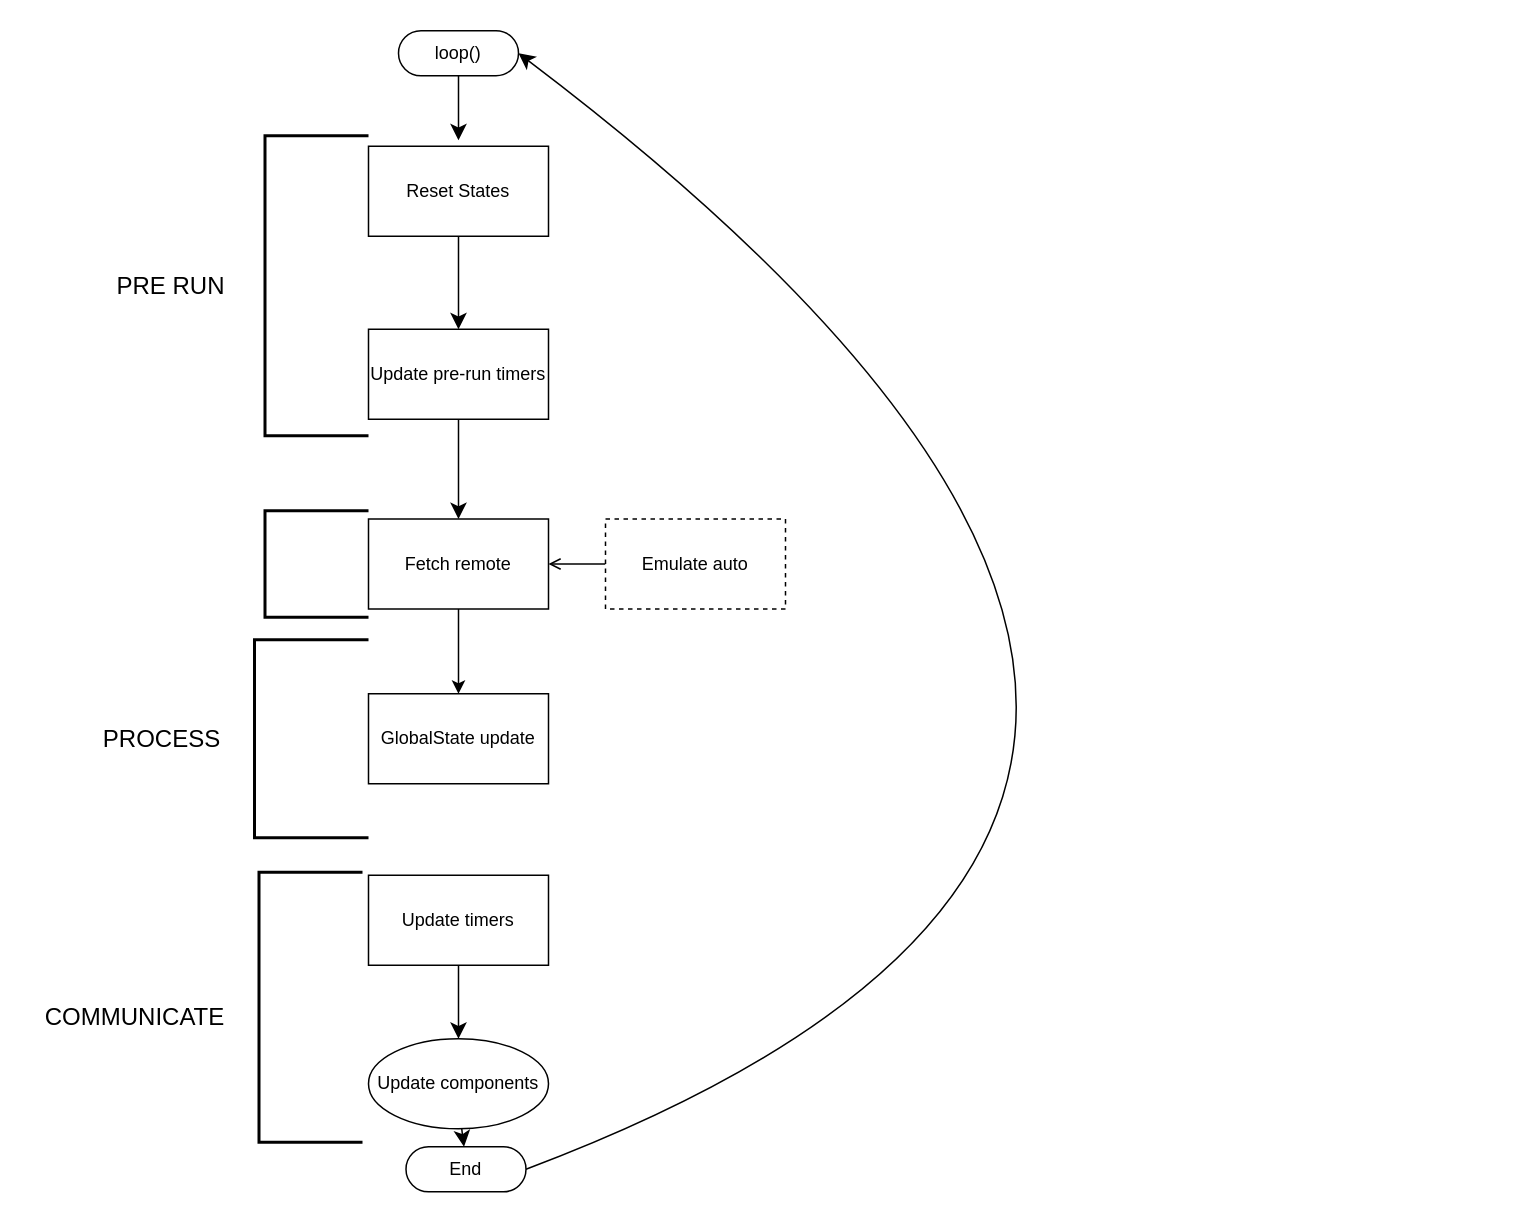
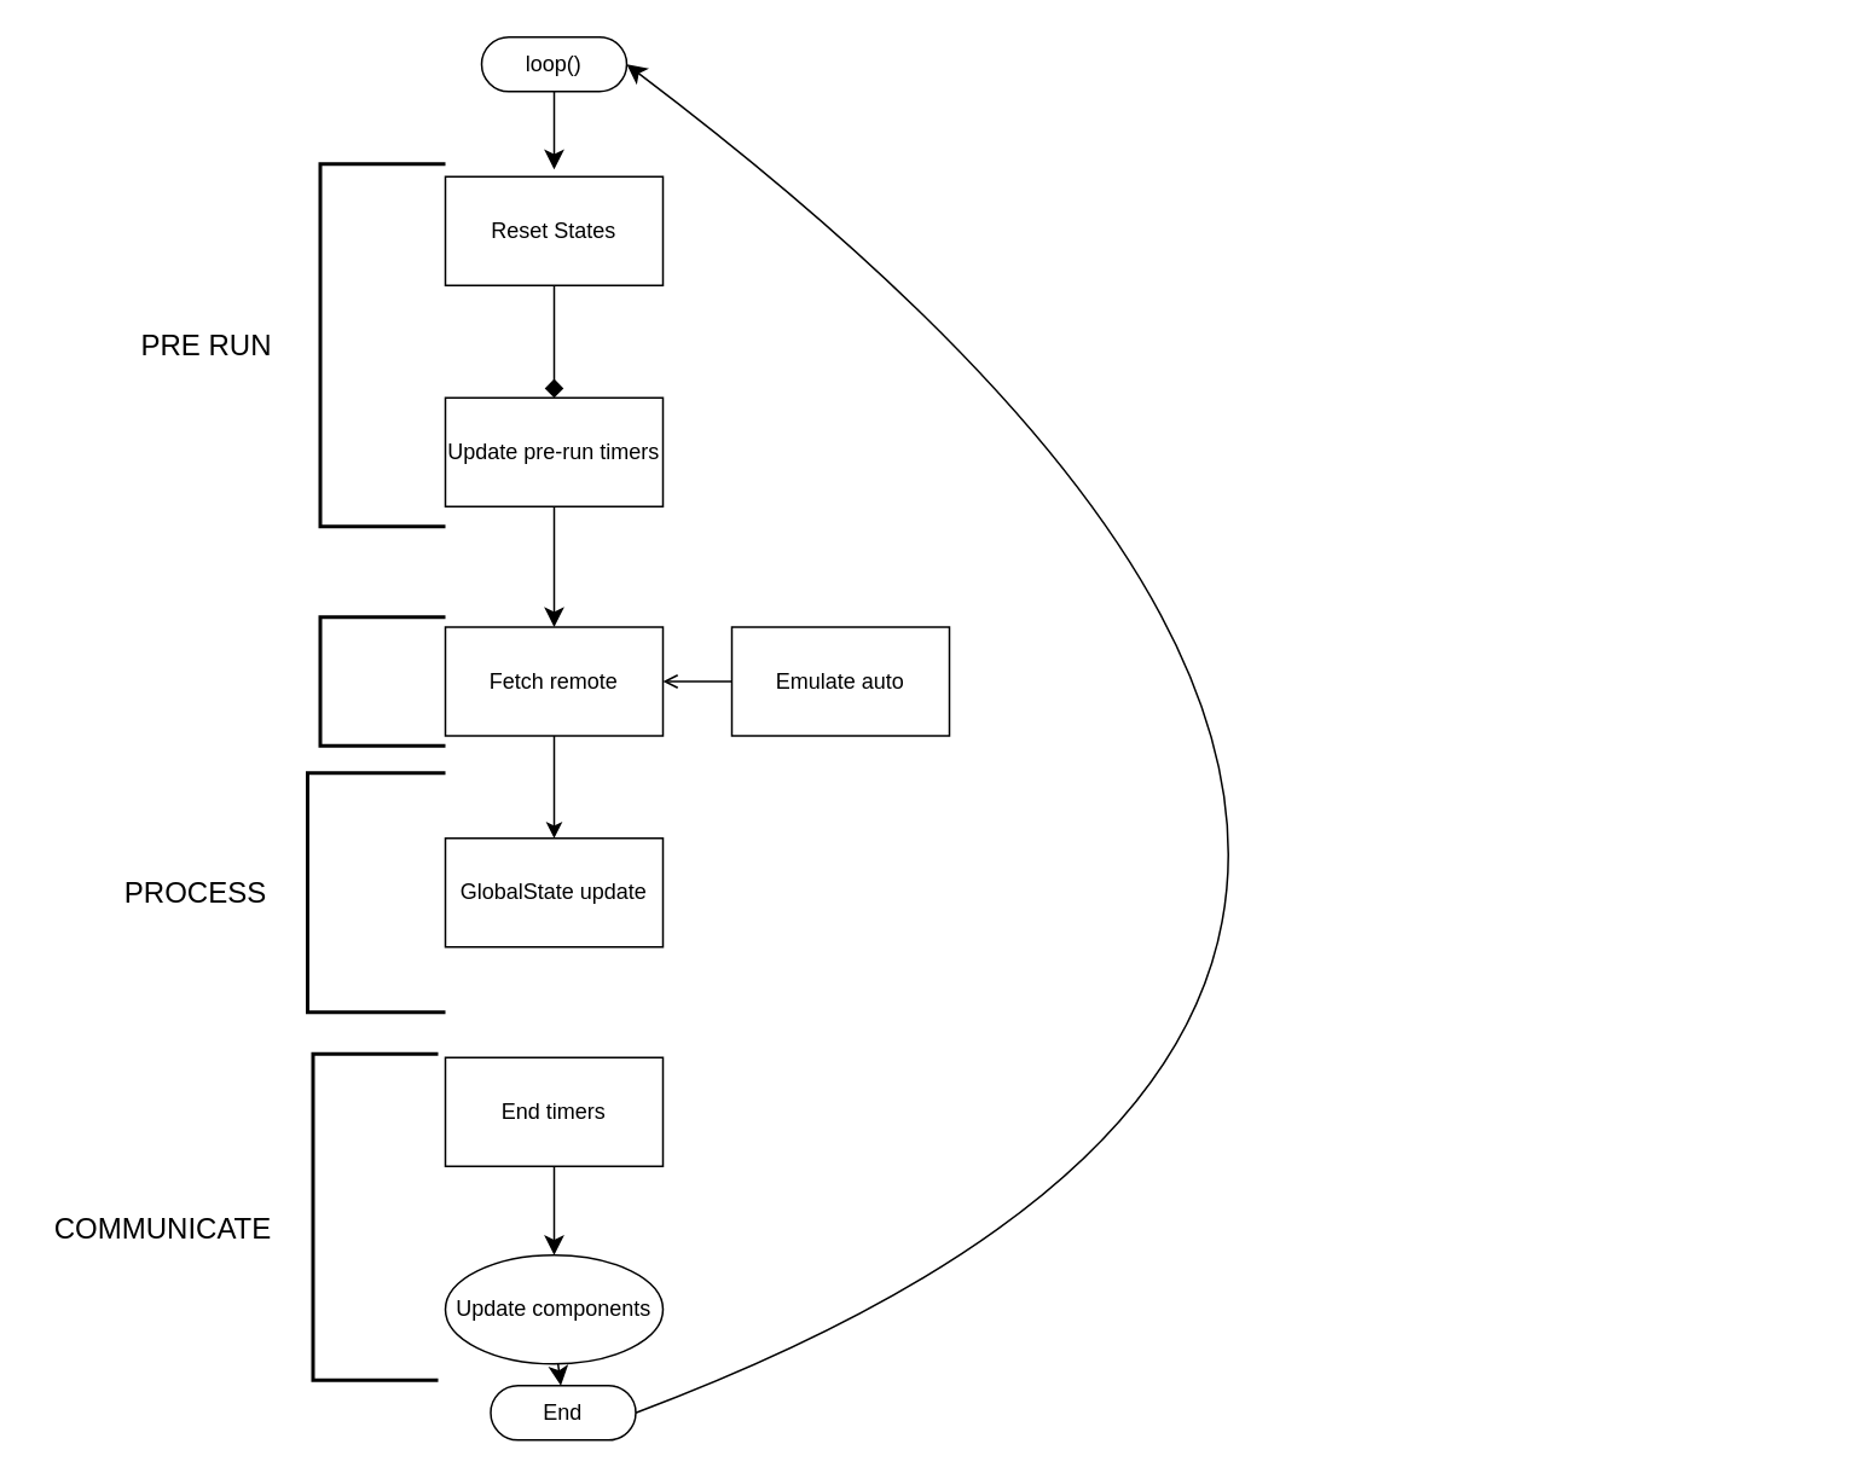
  <mxCell id="0" />
  <mxCell id="1" parent="0" />
  <mxCell id="2" style="edgeStyle=none;curved=1;rounded=0;orthogonalLoop=1;jettySize=auto;html=1;fontSize=12;startSize=8;endSize=8;" parent="1" target="10" edge="1"><mxGeometry relative="1" as="geometry"><mxPoint x="305" y="153" as="sourcePoint" /></mxGeometry></mxCell>
  <mxCell id="3" value="loop()" style="html=1;dashed=0;whiteSpace=wrap;shape=mxgraph.dfd.start" parent="1" vertex="1"><mxGeometry x="265" y="20" width="80" height="30" as="geometry" /></mxCell>
  <mxCell id="4" style="edgeStyle=none;html=1;" parent="1" source="5" target="12" edge="1"><mxGeometry relative="1" as="geometry" /></mxCell>
  <mxCell id="5" value="Fetch remote" style="rounded=0;whiteSpace=wrap;html=1;" parent="1" vertex="1"><mxGeometry x="245" y="345.5" width="120" height="60" as="geometry" /></mxCell>
  <mxCell id="6" style="edgeStyle=none;curved=1;rounded=0;orthogonalLoop=1;jettySize=auto;html=1;fontSize=12;startSize=8;endSize=8;exitX=1;exitY=0.5;exitDx=0;exitDy=0;entryX=1;entryY=0.5;entryDx=0;entryDy=0;entryPerimeter=0;exitPerimeter=0;" parent="1" source="21" target="3" edge="1"><mxGeometry relative="1" as="geometry"><Array as="points"><mxPoint x="1003" y="533" /></Array></mxGeometry></mxCell>
  <mxCell id="7" style="edgeStyle=none;curved=1;rounded=0;orthogonalLoop=1;jettySize=auto;html=1;fontSize=12;startSize=8;endSize=8;" parent="1" source="8" target="21" edge="1"><mxGeometry relative="1" as="geometry" /></mxCell>
  <mxCell id="8" value="Update components" style="ellipse;whiteSpace=wrap;html=1;" parent="1" vertex="1"><mxGeometry x="245" y="692" width="120" height="60" as="geometry" /></mxCell>
  <mxCell id="9" style="edgeStyle=none;curved=1;rounded=0;orthogonalLoop=1;jettySize=auto;html=1;fontSize=12;startSize=8;endSize=8;" parent="1" source="26" target="5" edge="1"><mxGeometry relative="1" as="geometry" /></mxCell>
  <mxCell id="10" value="Reset States" style="rounded=0;whiteSpace=wrap;html=1;" parent="1" vertex="1"><mxGeometry x="245" y="97" width="120" height="60" as="geometry" /></mxCell>
  <mxCell id="11" style="edgeStyle=none;curved=1;rounded=0;orthogonalLoop=1;jettySize=auto;html=1;fontSize=12;startSize=8;endSize=8;" parent="1" source="22" target="8" edge="1"><mxGeometry relative="1" as="geometry" /></mxCell>
  <mxCell id="12" value="GlobalState update" style="rounded=0;whiteSpace=wrap;html=1;" parent="1" vertex="1"><mxGeometry x="245" y="462" width="120" height="60" as="geometry" /></mxCell>
  <mxCell id="13" value="" style="strokeWidth=2;html=1;shape=mxgraph.flowchart.annotation_1;align=left;pointerEvents=1;" parent="1" vertex="1"><mxGeometry x="176" y="340" width="69" height="71" as="geometry" /></mxCell>
  <mxCell id="14" value="" style="strokeWidth=2;html=1;shape=mxgraph.flowchart.annotation_1;align=left;pointerEvents=1;" parent="1" vertex="1"><mxGeometry x="172" y="581" width="69" height="180" as="geometry" /></mxCell>
  <mxCell id="15" value="COMMUNICATE" style="text;html=1;align=center;verticalAlign=middle;resizable=0;points=[];autosize=1;strokeColor=none;fillColor=none;fontSize=16;" parent="1" vertex="1"><mxGeometry x="20" y="661" width="138" height="31" as="geometry" /></mxCell>
  <mxCell id="16" value="" style="strokeWidth=2;html=1;shape=mxgraph.flowchart.annotation_1;align=left;pointerEvents=1;" parent="1" vertex="1"><mxGeometry x="169" y="426" width="76" height="132" as="geometry" /></mxCell>
  <mxCell id="17" value="PROCESS" style="text;html=1;align=center;verticalAlign=middle;resizable=0;points=[];autosize=1;strokeColor=none;fillColor=none;fontSize=16;" parent="1" vertex="1"><mxGeometry x="59" y="476.5" width="96" height="31" as="geometry" /></mxCell>
  <mxCell id="18" value="" style="strokeWidth=2;html=1;shape=mxgraph.flowchart.annotation_1;align=left;pointerEvents=1;" parent="1" vertex="1"><mxGeometry x="176" y="90" width="69" height="200" as="geometry" /></mxCell>
  <mxCell id="19" value="PRE RUN" style="text;html=1;align=center;verticalAlign=middle;resizable=0;points=[];autosize=1;strokeColor=none;fillColor=none;fontSize=16;" parent="1" vertex="1"><mxGeometry x="68" y="174.5" width="90" height="31" as="geometry" /></mxCell>
  <mxCell id="20" value="" style="edgeStyle=none;curved=1;rounded=0;orthogonalLoop=1;jettySize=auto;html=1;fontSize=12;startSize=8;endSize=8;" parent="1" source="3" edge="1"><mxGeometry relative="1" as="geometry"><mxPoint x="305" y="50" as="sourcePoint" /><mxPoint x="305" y="93" as="targetPoint" /></mxGeometry></mxCell>
  <mxCell id="21" value="End" style="html=1;dashed=0;whiteSpace=wrap;shape=mxgraph.dfd.start" parent="1" vertex="1"><mxGeometry x="270" y="764" width="80" height="30" as="geometry" /></mxCell>
- <mxCell id="22" value="Update timers" style="rounded=0;whiteSpace=wrap;html=1;" parent="1" vertex="1"><mxGeometry x="245" y="583" width="120" height="60" as="geometry" /></mxCell>
+ <mxCell id="22" value="End timers" style="rounded=0;whiteSpace=wrap;html=1;" parent="1" vertex="1"><mxGeometry x="245" y="583" width="120" height="60" as="geometry" /></mxCell>
  <mxCell id="23" style="edgeStyle=none;html=1;endArrow=open;" parent="1" source="24" target="5" edge="1"><mxGeometry relative="1" as="geometry" /></mxCell>
- <mxCell id="24" value="Emulate auto" style="rounded=0;whiteSpace=wrap;html=1;dashed=1;" parent="1" vertex="1"><mxGeometry x="403" y="345.5" width="120" height="60" as="geometry" /></mxCell>
- <mxCell id="25" value="" style="edgeStyle=none;curved=1;rounded=0;orthogonalLoop=1;jettySize=auto;html=1;fontSize=12;startSize=8;endSize=8;" parent="1" source="10" target="26" edge="1"><mxGeometry relative="1" as="geometry"><mxPoint x="305" y="157" as="sourcePoint" /><mxPoint x="305" y="346" as="targetPoint" /></mxGeometry></mxCell>
+ <mxCell id="24" value="Emulate auto" style="rounded=0;whiteSpace=wrap;html=1;" parent="1" vertex="1"><mxGeometry x="403" y="345.5" width="120" height="60" as="geometry" /></mxCell>
+ <mxCell id="25" value="" style="edgeStyle=none;curved=1;rounded=0;orthogonalLoop=1;jettySize=auto;html=1;fontSize=12;startSize=8;endSize=8;endArrow=diamond;" parent="1" source="10" target="26" edge="1"><mxGeometry relative="1" as="geometry"><mxPoint x="305" y="157" as="sourcePoint" /><mxPoint x="305" y="346" as="targetPoint" /></mxGeometry></mxCell>
  <mxCell id="26" value="Update pre-run timers" style="rounded=0;whiteSpace=wrap;html=1;" parent="1" vertex="1"><mxGeometry x="245" y="219" width="120" height="60" as="geometry" /></mxCell>
